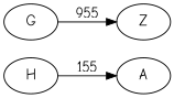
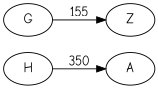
  digraph {
    fontname="Comic Neue"
    rankdir=LR
    node [fontname="Comic Neue"]
    edge [fontname="Comic Neue"]
    H
    A
    G
    Z
-   H -> A [label=155]
-   G -> Z [label=955]
+   H -> A [label=350]
+   G -> Z [label=155]
  }
